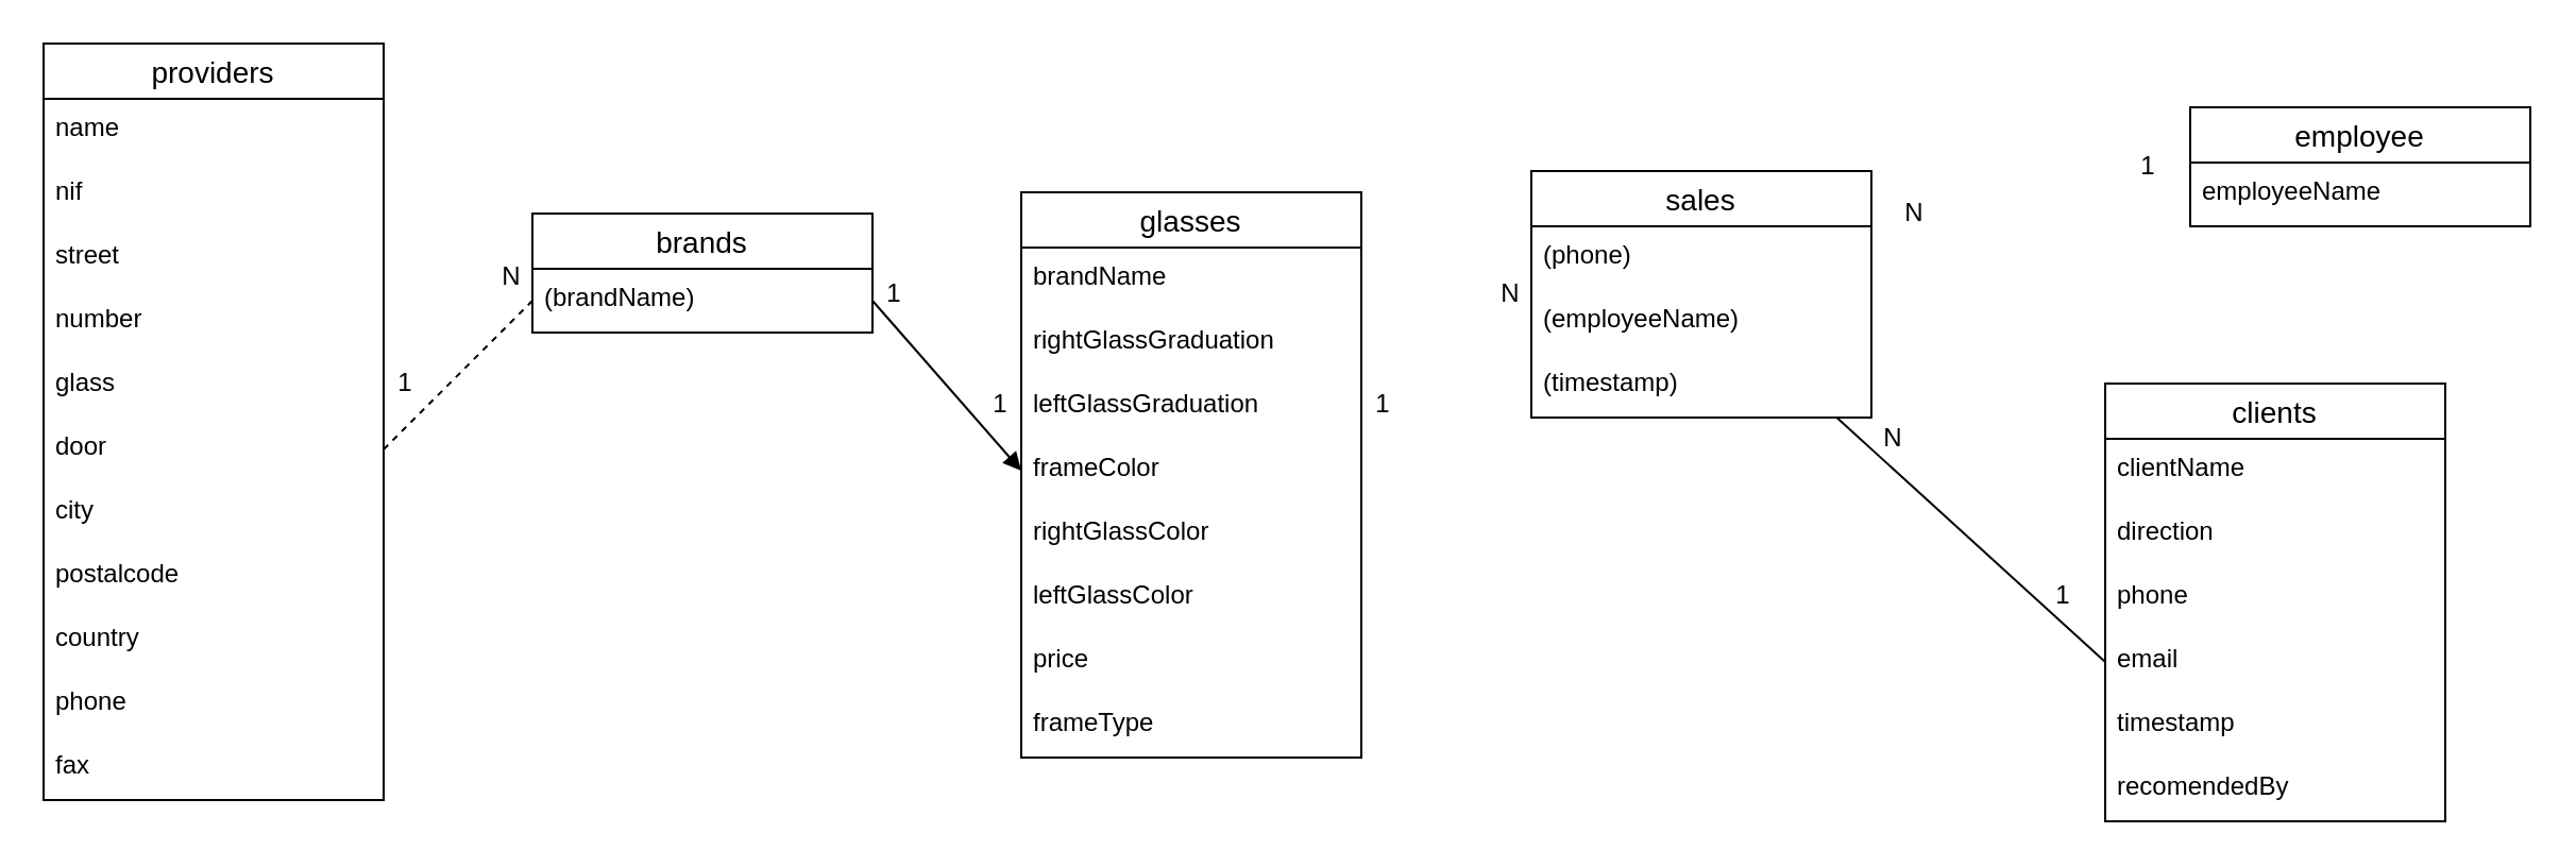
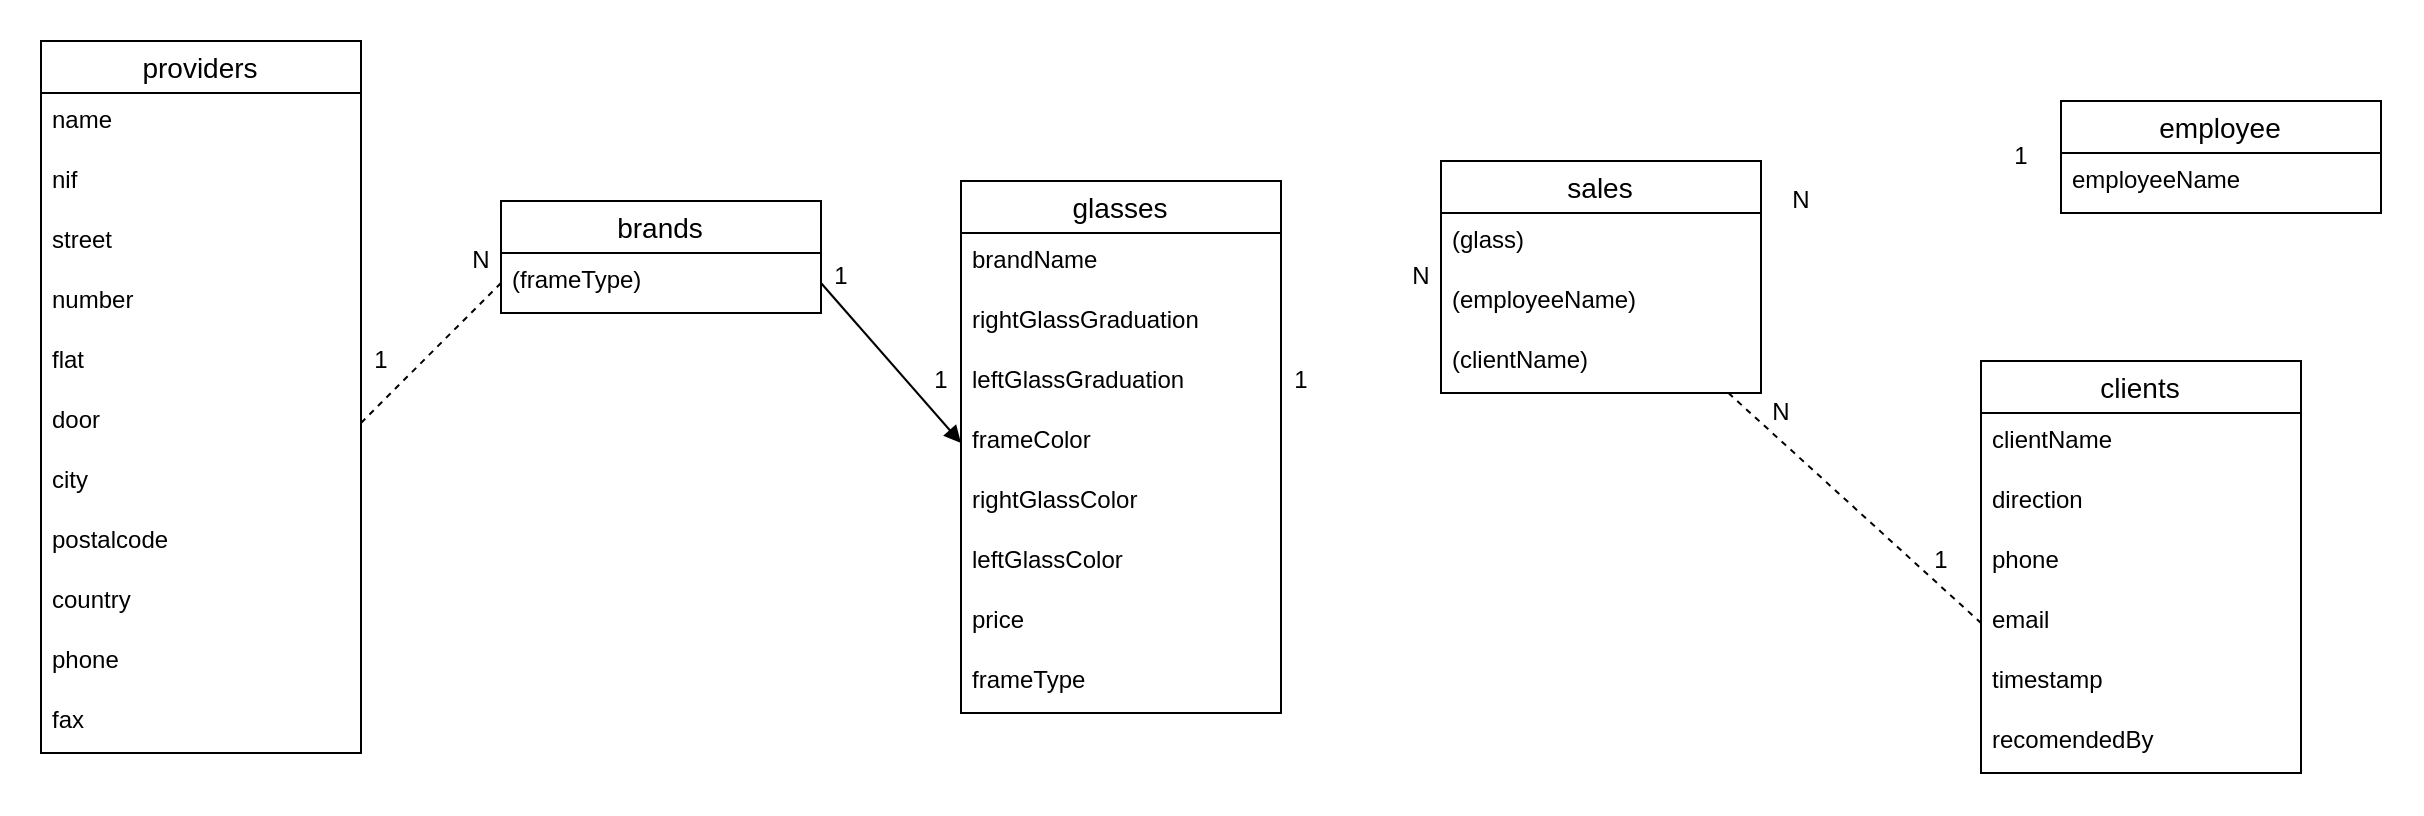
  <mxCell id="0" />
  <mxCell id="1" parent="0" />
  <mxCell id="2" value="providers" style="swimlane;fontStyle=0;childLayout=stackLayout;horizontal=1;startSize=26;horizontalStack=0;resizeParent=1;resizeParentMax=0;resizeLast=0;collapsible=1;marginBottom=0;align=center;fontSize=14;" parent="1" vertex="1"><mxGeometry x="20" y="20" width="160" height="356" as="geometry" /></mxCell>
  <mxCell id="3" value="name" style="text;strokeColor=none;fillColor=none;spacingLeft=4;spacingRight=4;overflow=hidden;rotatable=0;points=[[0,0.5],[1,0.5]];portConstraint=eastwest;fontSize=12;" parent="2" vertex="1"><mxGeometry y="26" width="160" height="30" as="geometry" /></mxCell>
  <mxCell id="4" value="nif" style="text;strokeColor=none;fillColor=none;spacingLeft=4;spacingRight=4;overflow=hidden;rotatable=0;points=[[0,0.5],[1,0.5]];portConstraint=eastwest;fontSize=12;" parent="2" vertex="1"><mxGeometry y="56" width="160" height="30" as="geometry" /></mxCell>
  <mxCell id="5" value="street" style="text;strokeColor=none;fillColor=none;spacingLeft=4;spacingRight=4;overflow=hidden;rotatable=0;points=[[0,0.5],[1,0.5]];portConstraint=eastwest;fontSize=12;" parent="2" vertex="1"><mxGeometry y="86" width="160" height="30" as="geometry" /></mxCell>
  <mxCell id="6" value="number" style="text;strokeColor=none;fillColor=none;spacingLeft=4;spacingRight=4;overflow=hidden;rotatable=0;points=[[0,0.5],[1,0.5]];portConstraint=eastwest;fontSize=12;" parent="2" vertex="1"><mxGeometry y="116" width="160" height="30" as="geometry" /></mxCell>
- <mxCell id="7" value="glass" style="text;strokeColor=none;fillColor=none;spacingLeft=4;spacingRight=4;overflow=hidden;rotatable=0;points=[[0,0.5],[1,0.5]];portConstraint=eastwest;fontSize=12;" parent="2" vertex="1"><mxGeometry y="146" width="160" height="30" as="geometry" /></mxCell>
+ <mxCell id="7" value="flat" style="text;strokeColor=none;fillColor=none;spacingLeft=4;spacingRight=4;overflow=hidden;rotatable=0;points=[[0,0.5],[1,0.5]];portConstraint=eastwest;fontSize=12;" parent="2" vertex="1"><mxGeometry y="146" width="160" height="30" as="geometry" /></mxCell>
  <mxCell id="8" value="door" style="text;strokeColor=none;fillColor=none;spacingLeft=4;spacingRight=4;overflow=hidden;rotatable=0;points=[[0,0.5],[1,0.5]];portConstraint=eastwest;fontSize=12;" parent="2" vertex="1"><mxGeometry y="176" width="160" height="30" as="geometry" /></mxCell>
  <mxCell id="9" value="city" style="text;strokeColor=none;fillColor=none;spacingLeft=4;spacingRight=4;overflow=hidden;rotatable=0;points=[[0,0.5],[1,0.5]];portConstraint=eastwest;fontSize=12;" parent="2" vertex="1"><mxGeometry y="206" width="160" height="30" as="geometry" /></mxCell>
  <mxCell id="10" value="postalcode" style="text;strokeColor=none;fillColor=none;spacingLeft=4;spacingRight=4;overflow=hidden;rotatable=0;points=[[0,0.5],[1,0.5]];portConstraint=eastwest;fontSize=12;" parent="2" vertex="1"><mxGeometry y="236" width="160" height="30" as="geometry" /></mxCell>
  <mxCell id="11" value="country" style="text;strokeColor=none;fillColor=none;spacingLeft=4;spacingRight=4;overflow=hidden;rotatable=0;points=[[0,0.5],[1,0.5]];portConstraint=eastwest;fontSize=12;" parent="2" vertex="1"><mxGeometry y="266" width="160" height="30" as="geometry" /></mxCell>
  <mxCell id="12" value="phone" style="text;strokeColor=none;fillColor=none;spacingLeft=4;spacingRight=4;overflow=hidden;rotatable=0;points=[[0,0.5],[1,0.5]];portConstraint=eastwest;fontSize=12;" parent="2" vertex="1"><mxGeometry y="296" width="160" height="30" as="geometry" /></mxCell>
  <mxCell id="13" value="fax" style="text;strokeColor=none;fillColor=none;spacingLeft=4;spacingRight=4;overflow=hidden;rotatable=0;points=[[0,0.5],[1,0.5]];portConstraint=eastwest;fontSize=12;" parent="2" vertex="1"><mxGeometry y="326" width="160" height="30" as="geometry" /></mxCell>
  <mxCell id="14" value="brands" style="swimlane;fontStyle=0;childLayout=stackLayout;horizontal=1;startSize=26;horizontalStack=0;resizeParent=1;resizeParentMax=0;resizeLast=0;collapsible=1;marginBottom=0;align=center;fontSize=14;" parent="1" vertex="1"><mxGeometry x="250" y="100" width="160" height="56" as="geometry" /></mxCell>
- <mxCell id="15" value="(brandName)" style="text;strokeColor=none;fillColor=none;spacingLeft=4;spacingRight=4;overflow=hidden;rotatable=0;points=[[0,0.5],[1,0.5]];portConstraint=eastwest;fontSize=12;" parent="14" vertex="1"><mxGeometry y="26" width="160" height="30" as="geometry" /></mxCell>
+ <mxCell id="15" value="(frameType)" style="text;strokeColor=none;fillColor=none;spacingLeft=4;spacingRight=4;overflow=hidden;rotatable=0;points=[[0,0.5],[1,0.5]];portConstraint=eastwest;fontSize=12;" parent="14" vertex="1"><mxGeometry y="26" width="160" height="30" as="geometry" /></mxCell>
  <mxCell id="16" value="" style="endArrow=none;html=1;rounded=0;exitX=1;exitY=0.5;exitDx=0;exitDy=0;entryX=0;entryY=0.5;entryDx=0;entryDy=0;dashed=1;" parent="1" source="8" target="15" edge="1"><mxGeometry relative="1" as="geometry"><mxPoint x="560" y="100" as="sourcePoint" /><mxPoint x="720" y="100" as="targetPoint" /></mxGeometry></mxCell>
  <mxCell id="17" value="N" style="text;html=1;align=center;verticalAlign=middle;resizable=0;points=[];autosize=1;strokeColor=none;fillColor=none;" parent="1" vertex="1"><mxGeometry x="230" y="120" width="20" height="20" as="geometry" /></mxCell>
  <mxCell id="18" value="1" style="text;html=1;align=center;verticalAlign=middle;resizable=0;points=[];autosize=1;strokeColor=none;fillColor=none;" parent="1" vertex="1"><mxGeometry x="1000" y="68" width="20" height="20" as="geometry" /></mxCell>
  <mxCell id="19" value="glasses" style="swimlane;fontStyle=0;childLayout=stackLayout;horizontal=1;startSize=26;horizontalStack=0;resizeParent=1;resizeParentMax=0;resizeLast=0;collapsible=1;marginBottom=0;align=center;fontSize=14;" parent="1" vertex="1"><mxGeometry x="480" y="90" width="160" height="266" as="geometry" /></mxCell>
  <mxCell id="20" value="brandName" style="text;strokeColor=none;fillColor=none;spacingLeft=4;spacingRight=4;overflow=hidden;rotatable=0;points=[[0,0.5],[1,0.5]];portConstraint=eastwest;fontSize=12;" parent="19" vertex="1"><mxGeometry y="26" width="160" height="30" as="geometry" /></mxCell>
  <mxCell id="21" value="rightGlassGraduation" style="text;strokeColor=none;fillColor=none;spacingLeft=4;spacingRight=4;overflow=hidden;rotatable=0;points=[[0,0.5],[1,0.5]];portConstraint=eastwest;fontSize=12;" parent="19" vertex="1"><mxGeometry y="56" width="160" height="30" as="geometry" /></mxCell>
  <mxCell id="22" value="leftGlassGraduation" style="text;strokeColor=none;fillColor=none;spacingLeft=4;spacingRight=4;overflow=hidden;rotatable=0;points=[[0,0.5],[1,0.5]];portConstraint=eastwest;fontSize=12;" parent="19" vertex="1"><mxGeometry y="86" width="160" height="30" as="geometry" /></mxCell>
  <mxCell id="23" value="frameColor" style="text;strokeColor=none;fillColor=none;spacingLeft=4;spacingRight=4;overflow=hidden;rotatable=0;points=[[0,0.5],[1,0.5]];portConstraint=eastwest;fontSize=12;" parent="19" vertex="1"><mxGeometry y="116" width="160" height="30" as="geometry" /></mxCell>
  <mxCell id="24" value="rightGlassColor" style="text;strokeColor=none;fillColor=none;spacingLeft=4;spacingRight=4;overflow=hidden;rotatable=0;points=[[0,0.5],[1,0.5]];portConstraint=eastwest;fontSize=12;" parent="19" vertex="1"><mxGeometry y="146" width="160" height="30" as="geometry" /></mxCell>
  <mxCell id="25" value="leftGlassColor" style="text;strokeColor=none;fillColor=none;spacingLeft=4;spacingRight=4;overflow=hidden;rotatable=0;points=[[0,0.5],[1,0.5]];portConstraint=eastwest;fontSize=12;" parent="19" vertex="1"><mxGeometry y="176" width="160" height="30" as="geometry" /></mxCell>
  <mxCell id="26" value="price" style="text;strokeColor=none;fillColor=none;spacingLeft=4;spacingRight=4;overflow=hidden;rotatable=0;points=[[0,0.5],[1,0.5]];portConstraint=eastwest;fontSize=12;" parent="19" vertex="1"><mxGeometry y="206" width="160" height="30" as="geometry" /></mxCell>
  <mxCell id="27" value="frameType" style="text;strokeColor=none;fillColor=none;spacingLeft=4;spacingRight=4;overflow=hidden;rotatable=0;points=[[0,0.5],[1,0.5]];portConstraint=eastwest;fontSize=12;" parent="19" vertex="1"><mxGeometry y="236" width="160" height="30" as="geometry" /></mxCell>
  <mxCell id="28" value="clients" style="swimlane;fontStyle=0;childLayout=stackLayout;horizontal=1;startSize=26;horizontalStack=0;resizeParent=1;resizeParentMax=0;resizeLast=0;collapsible=1;marginBottom=0;align=center;fontSize=14;" parent="1" vertex="1"><mxGeometry x="990" y="180" width="160" height="206" as="geometry" /></mxCell>
  <mxCell id="29" value="clientName" style="text;strokeColor=none;fillColor=none;spacingLeft=4;spacingRight=4;overflow=hidden;rotatable=0;points=[[0,0.5],[1,0.5]];portConstraint=eastwest;fontSize=12;" parent="28" vertex="1"><mxGeometry y="26" width="160" height="30" as="geometry" /></mxCell>
  <mxCell id="30" value="direction" style="text;strokeColor=none;fillColor=none;spacingLeft=4;spacingRight=4;overflow=hidden;rotatable=0;points=[[0,0.5],[1,0.5]];portConstraint=eastwest;fontSize=12;" parent="28" vertex="1"><mxGeometry y="56" width="160" height="30" as="geometry" /></mxCell>
  <mxCell id="31" value="phone" style="text;strokeColor=none;fillColor=none;spacingLeft=4;spacingRight=4;overflow=hidden;rotatable=0;points=[[0,0.5],[1,0.5]];portConstraint=eastwest;fontSize=12;" parent="28" vertex="1"><mxGeometry y="86" width="160" height="30" as="geometry" /></mxCell>
  <mxCell id="32" value="email" style="text;strokeColor=none;fillColor=none;spacingLeft=4;spacingRight=4;overflow=hidden;rotatable=0;points=[[0,0.5],[1,0.5]];portConstraint=eastwest;fontSize=12;" parent="28" vertex="1"><mxGeometry y="116" width="160" height="30" as="geometry" /></mxCell>
  <mxCell id="33" value="timestamp" style="text;strokeColor=none;fillColor=none;spacingLeft=4;spacingRight=4;overflow=hidden;rotatable=0;points=[[0,0.5],[1,0.5]];portConstraint=eastwest;fontSize=12;" parent="28" vertex="1"><mxGeometry y="146" width="160" height="30" as="geometry" /></mxCell>
  <mxCell id="34" value="recomendedBy" style="text;strokeColor=none;fillColor=none;spacingLeft=4;spacingRight=4;overflow=hidden;rotatable=0;points=[[0,0.5],[1,0.5]];portConstraint=eastwest;fontSize=12;" parent="28" vertex="1"><mxGeometry y="176" width="160" height="30" as="geometry" /></mxCell>
  <mxCell id="35" value="employee" style="swimlane;fontStyle=0;childLayout=stackLayout;horizontal=1;startSize=26;horizontalStack=0;resizeParent=1;resizeParentMax=0;resizeLast=0;collapsible=1;marginBottom=0;align=center;fontSize=14;" parent="1" vertex="1"><mxGeometry x="1030" y="50" width="160" height="56" as="geometry" /></mxCell>
  <mxCell id="36" value="employeeName" style="text;strokeColor=none;fillColor=none;spacingLeft=4;spacingRight=4;overflow=hidden;rotatable=0;points=[[0,0.5],[1,0.5]];portConstraint=eastwest;fontSize=12;" parent="35" vertex="1"><mxGeometry y="26" width="160" height="30" as="geometry" /></mxCell>
  <mxCell id="37" value="sales" style="swimlane;fontStyle=0;childLayout=stackLayout;horizontal=1;startSize=26;horizontalStack=0;resizeParent=1;resizeParentMax=0;resizeLast=0;collapsible=1;marginBottom=0;align=center;fontSize=14;" parent="1" vertex="1"><mxGeometry x="720" y="80" width="160" height="116" as="geometry" /></mxCell>
- <mxCell id="38" value="(phone)" style="text;strokeColor=none;fillColor=none;spacingLeft=4;spacingRight=4;overflow=hidden;rotatable=0;points=[[0,0.5],[1,0.5]];portConstraint=eastwest;fontSize=12;" parent="37" vertex="1"><mxGeometry y="26" width="160" height="30" as="geometry" /></mxCell>
+ <mxCell id="38" value="(glass)" style="text;strokeColor=none;fillColor=none;spacingLeft=4;spacingRight=4;overflow=hidden;rotatable=0;points=[[0,0.5],[1,0.5]];portConstraint=eastwest;fontSize=12;" parent="37" vertex="1"><mxGeometry y="26" width="160" height="30" as="geometry" /></mxCell>
  <mxCell id="39" value="(employeeName)" style="text;strokeColor=none;fillColor=none;spacingLeft=4;spacingRight=4;overflow=hidden;rotatable=0;points=[[0,0.5],[1,0.5]];portConstraint=eastwest;fontSize=12;" parent="37" vertex="1"><mxGeometry y="56" width="160" height="30" as="geometry" /></mxCell>
- <mxCell id="40" value="(timestamp)" style="text;strokeColor=none;fillColor=none;spacingLeft=4;spacingRight=4;overflow=hidden;rotatable=0;points=[[0,0.5],[1,0.5]];portConstraint=eastwest;fontSize=12;" parent="37" vertex="1"><mxGeometry y="86" width="160" height="30" as="geometry" /></mxCell>
+ <mxCell id="40" value="(clientName)" style="text;strokeColor=none;fillColor=none;spacingLeft=4;spacingRight=4;overflow=hidden;rotatable=0;points=[[0,0.5],[1,0.5]];portConstraint=eastwest;fontSize=12;" parent="37" vertex="1"><mxGeometry y="86" width="160" height="30" as="geometry" /></mxCell>
  <mxCell id="41" value="" style="endArrow=block;html=1;rounded=0;exitX=1;exitY=0.5;exitDx=0;exitDy=0;entryX=0;entryY=0.5;entryDx=0;entryDy=0;" parent="1" source="15" target="23" edge="1"><mxGeometry relative="1" as="geometry"><mxPoint x="560" y="100" as="sourcePoint" /><mxPoint x="720" y="100" as="targetPoint" /></mxGeometry></mxCell>
- <mxCell id="42" value="" style="endArrow=none;html=1;rounded=0;entryX=0;entryY=0.5;entryDx=0;entryDy=0;" parent="1" source="37" target="32" edge="1"><mxGeometry relative="1" as="geometry"><mxPoint x="560" y="100" as="sourcePoint" /><mxPoint x="720" y="100" as="targetPoint" /></mxGeometry></mxCell>
+ <mxCell id="42" value="" style="endArrow=none;html=1;rounded=0;entryX=0;entryY=0.5;entryDx=0;entryDy=0;dashed=1;" parent="1" source="37" target="32" edge="1"><mxGeometry relative="1" as="geometry"><mxPoint x="560" y="100" as="sourcePoint" /><mxPoint x="720" y="100" as="targetPoint" /></mxGeometry></mxCell>
  <mxCell id="43" value="1" style="text;html=1;align=center;verticalAlign=middle;resizable=0;points=[];autosize=1;strokeColor=none;fillColor=none;" parent="1" vertex="1"><mxGeometry x="179.997" y="170" width="20" height="20" as="geometry" /></mxCell>
  <mxCell id="44" value="N" style="text;html=1;align=center;verticalAlign=middle;resizable=0;points=[];autosize=1;strokeColor=none;fillColor=none;" parent="1" vertex="1"><mxGeometry x="700" y="128" width="20" height="20" as="geometry" /></mxCell>
  <mxCell id="45" value="N" style="text;html=1;align=center;verticalAlign=middle;resizable=0;points=[];autosize=1;strokeColor=none;fillColor=none;" parent="1" vertex="1"><mxGeometry x="890" y="90" width="20" height="20" as="geometry" /></mxCell>
  <mxCell id="46" value="N" style="text;html=1;align=center;verticalAlign=middle;resizable=0;points=[];autosize=1;strokeColor=none;fillColor=none;" parent="1" vertex="1"><mxGeometry x="880" y="196" width="20" height="20" as="geometry" /></mxCell>
  <mxCell id="47" value="1" style="text;html=1;align=center;verticalAlign=middle;resizable=0;points=[];autosize=1;strokeColor=none;fillColor=none;" parent="1" vertex="1"><mxGeometry x="960" y="270" width="20" height="20" as="geometry" /></mxCell>
  <mxCell id="48" value="1" style="text;html=1;align=center;verticalAlign=middle;resizable=0;points=[];autosize=1;strokeColor=none;fillColor=none;" parent="1" vertex="1"><mxGeometry x="640" y="180" width="20" height="20" as="geometry" /></mxCell>
  <mxCell id="49" value="1" style="text;html=1;align=center;verticalAlign=middle;resizable=0;points=[];autosize=1;strokeColor=none;fillColor=none;" parent="1" vertex="1"><mxGeometry x="460" y="180" width="20" height="20" as="geometry" /></mxCell>
  <mxCell id="50" value="1" style="text;html=1;align=center;verticalAlign=middle;resizable=0;points=[];autosize=1;strokeColor=none;fillColor=none;" parent="1" vertex="1"><mxGeometry x="410" y="128" width="20" height="20" as="geometry" /></mxCell>
